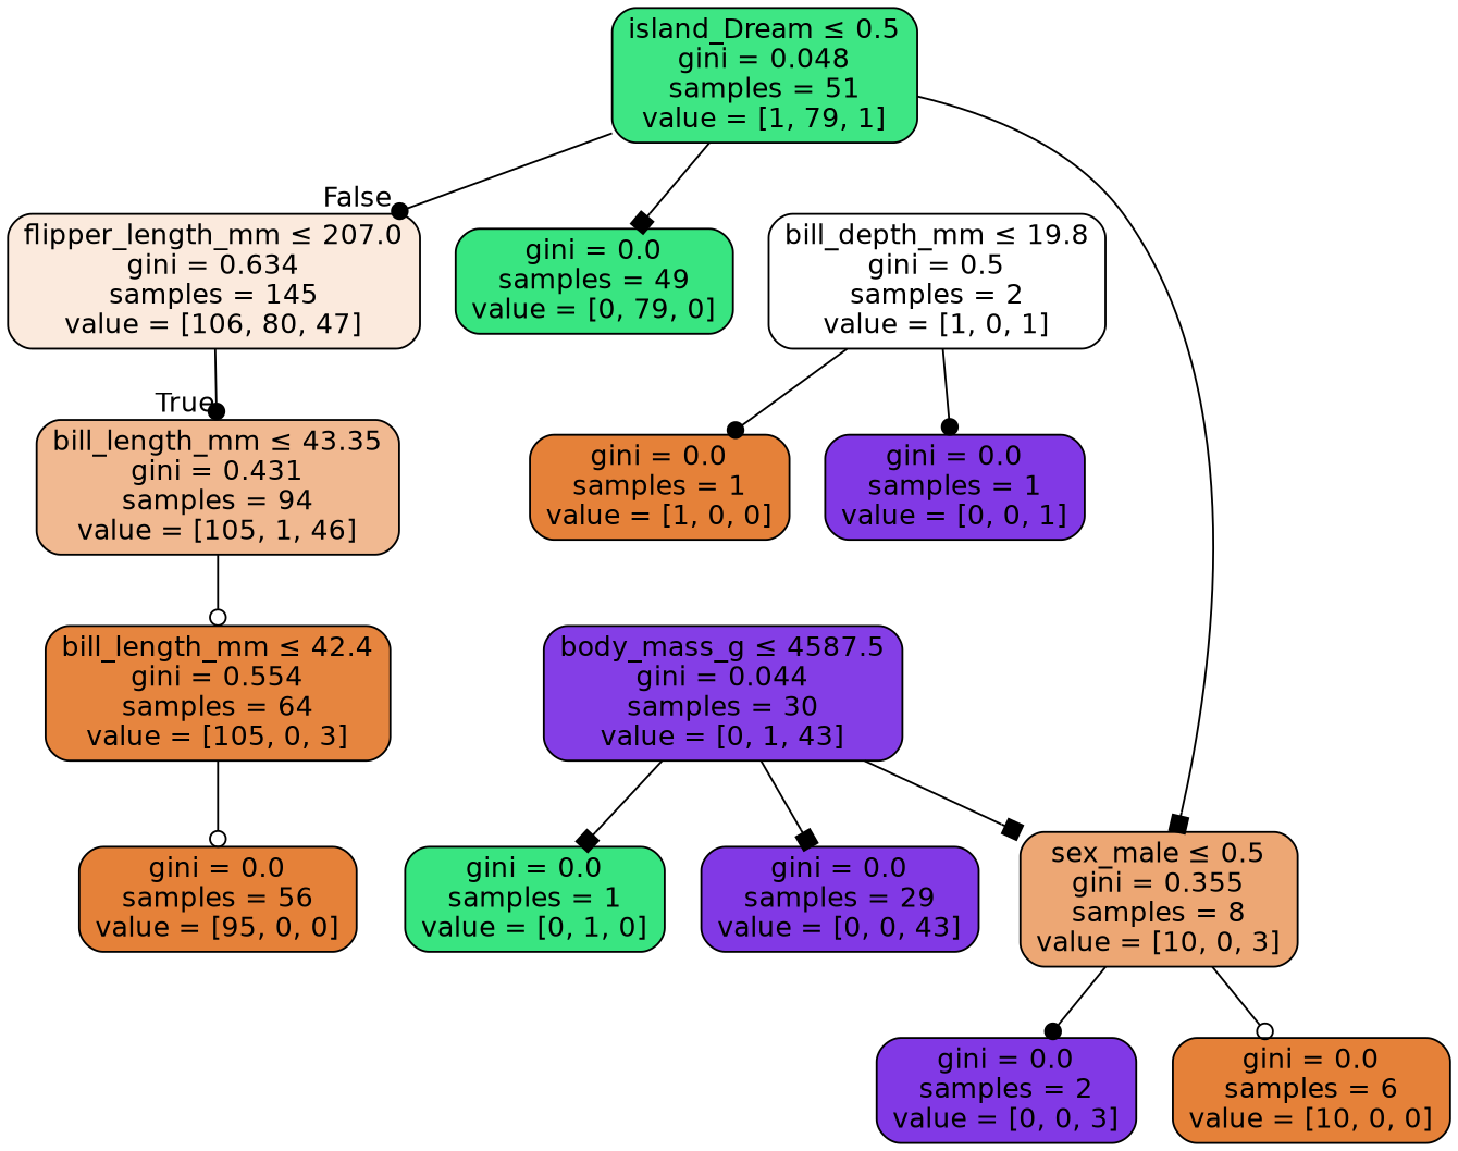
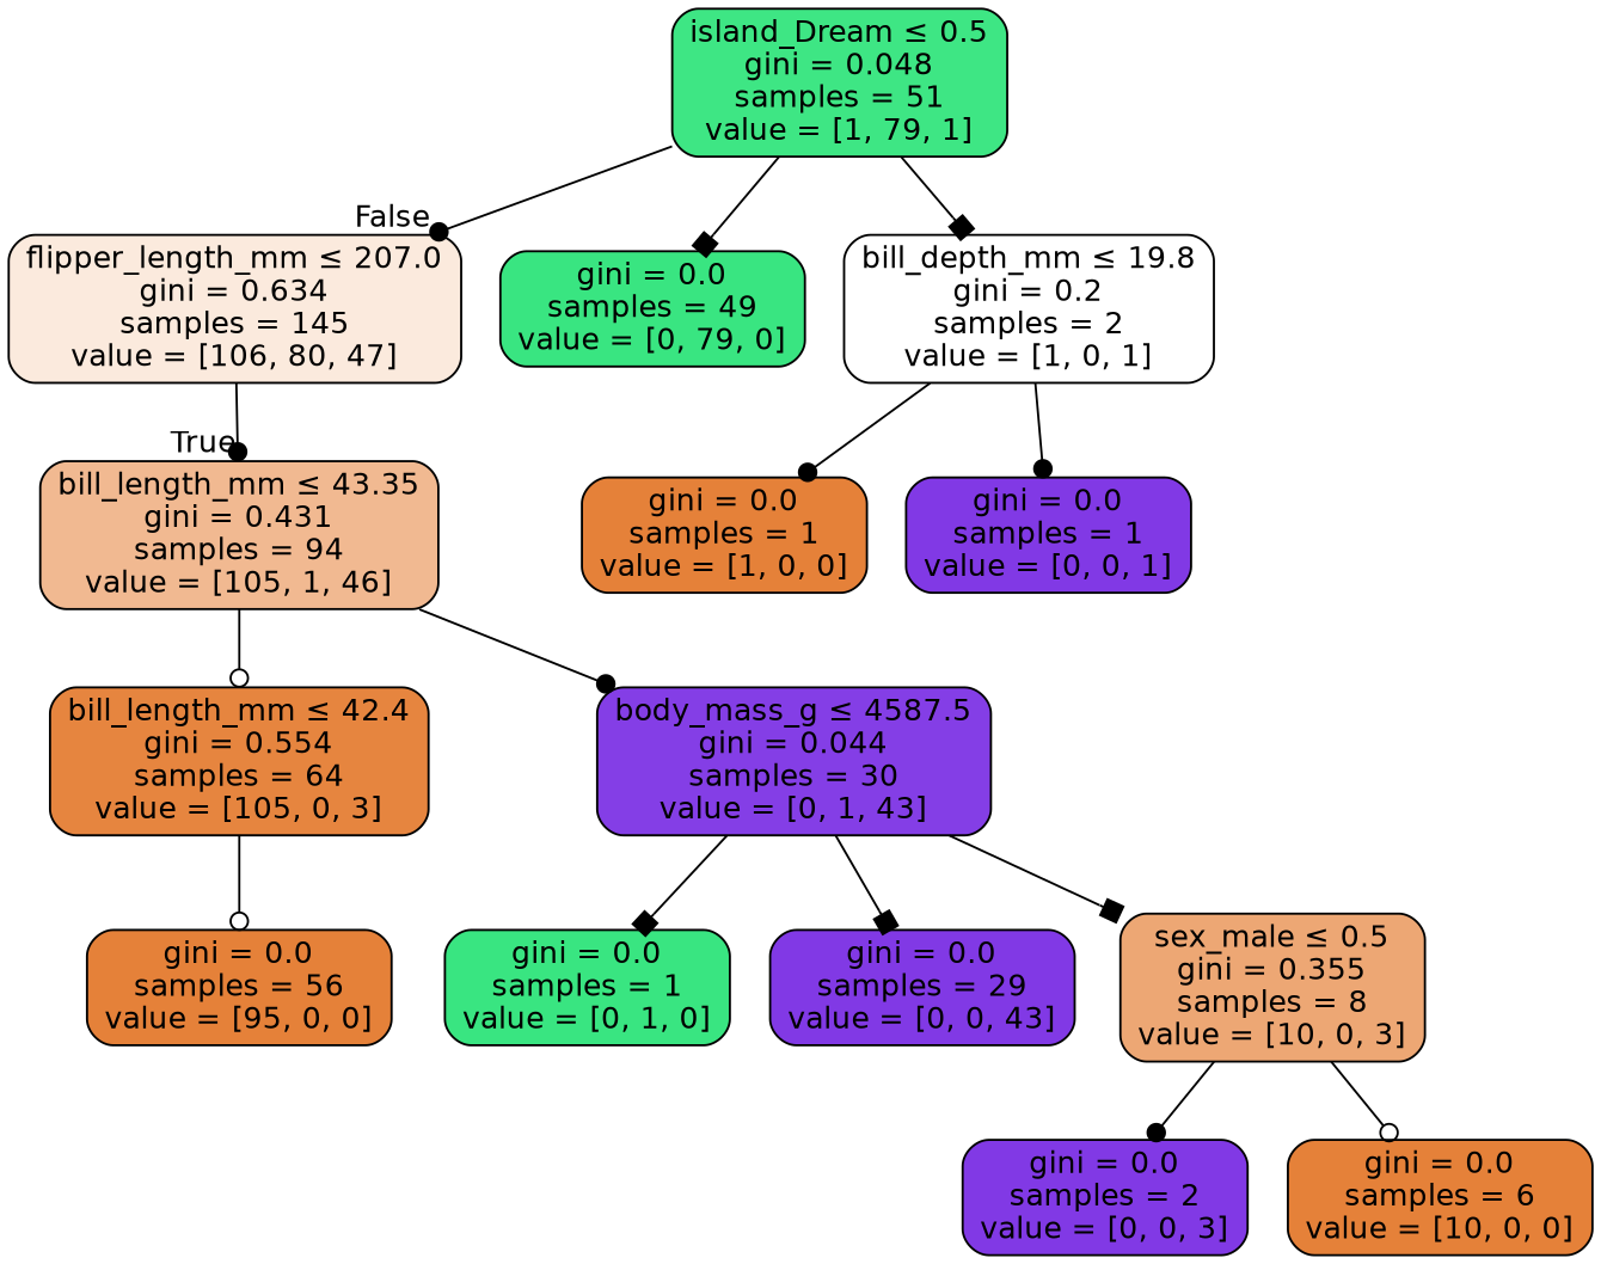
  digraph {
    node [color=black fillcolor="#e58139" fontname=helvetica shape=box style="filled, rounded"]
    edge [arrowhead=dot fontname=helvetica]
    n1 [fillcolor="#fbeadd" label=<flipper_length_mm &le; 207.0<br/>gini = 0.634<br/>samples = 145<br/>value = [106, 80, 47]>]
    n2 [fillcolor="#f1b991" label=<bill_length_mm &le; 43.35<br/>gini = 0.431<br/>samples = 94<br/>value = [105, 1, 46]>]
    n3 [fillcolor="#e6853f" label=<bill_length_mm &le; 42.4<br/>gini = 0.554<br/>samples = 64<br/>value = [105, 0, 3]>]
    n4 [fillcolor="#843ee6" label=<body_mass_g &le; 4587.5<br/>gini = 0.044<br/>samples = 30<br/>value = [0, 1, 43]>]
    n5 [fillcolor="#3ee684" label=<island_Dream &le; 0.5<br/>gini = 0.048<br/>samples = 51<br/>value = [1, 79, 1]>]
    n6 [fillcolor="#39e581" label=<gini = 0.0<br/>samples = 49<br/>value = [0, 79, 0]>]
-   n7 [fillcolor="#ffffff" label=<bill_depth_mm &le; 19.8<br/>gini = 0.5<br/>samples = 2<br/>value = [1, 0, 1]>]
+   n7 [fillcolor="#ffffff" label=<bill_depth_mm &le; 19.8<br/>gini = 0.2<br/>samples = 2<br/>value = [1, 0, 1]>]
    n8 [label=<gini = 0.0<br/>samples = 56<br/>value = [95, 0, 0]>]
    n9 [fillcolor="#eda774" label=<sex_male &le; 0.5<br/>gini = 0.355<br/>samples = 8<br/>value = [10, 0, 3]>]
    n10 [fillcolor="#8139e5" label=<gini = 0.0<br/>samples = 29<br/>value = [0, 0, 43]>]
    n11 [fillcolor="#39e581" label=<gini = 0.0<br/>samples = 1<br/>value = [0, 1, 0]>]
    n12 [fillcolor="#8139e5" label=<gini = 0.0<br/>samples = 2<br/>value = [0, 0, 3]>]
    n13 [label=<gini = 0.0<br/>samples = 6<br/>value = [10, 0, 0]>]
    n14 [label=<gini = 0.0<br/>samples = 1<br/>value = [1, 0, 0]>]
    n15 [fillcolor="#8139e5" label=<gini = 0.0<br/>samples = 1<br/>value = [0, 0, 1]>]
    n1 -> n2 [headlabel=True labelangle=45 labeldistance=2.5]
    n2 -> n3 [arrowhead=odot]
+   n2 -> n4
    n3 -> n8 [arrowhead=odot]
    n4 -> n9 [arrowhead=box]
    n4 -> n10 [arrowhead=box]
    n4 -> n11 [arrowhead=box]
    n5 -> n1 [headlabel=False labelangle=-45 labeldistance=2.5]
    n5 -> n6 [arrowhead=box]
-   n5 -> n9 [arrowhead=box]
+   n5 -> n7 [arrowhead=box]
    n7 -> n14
    n7 -> n15
    n9 -> n12
    n9 -> n13 [arrowhead=odot]
  }
